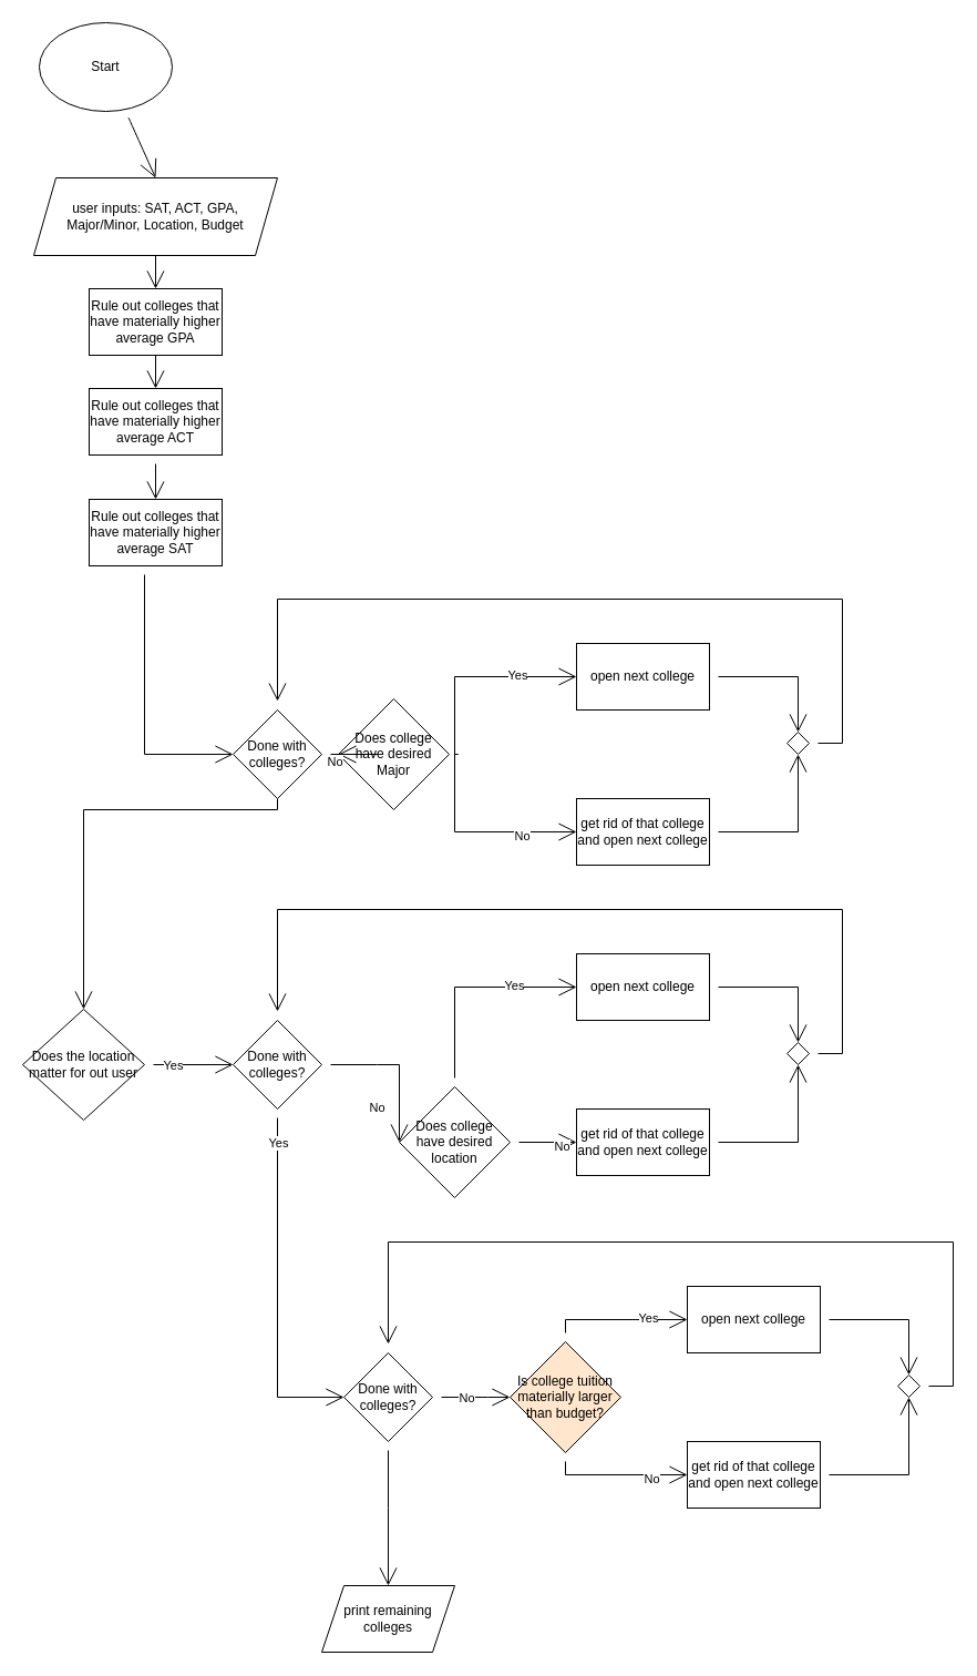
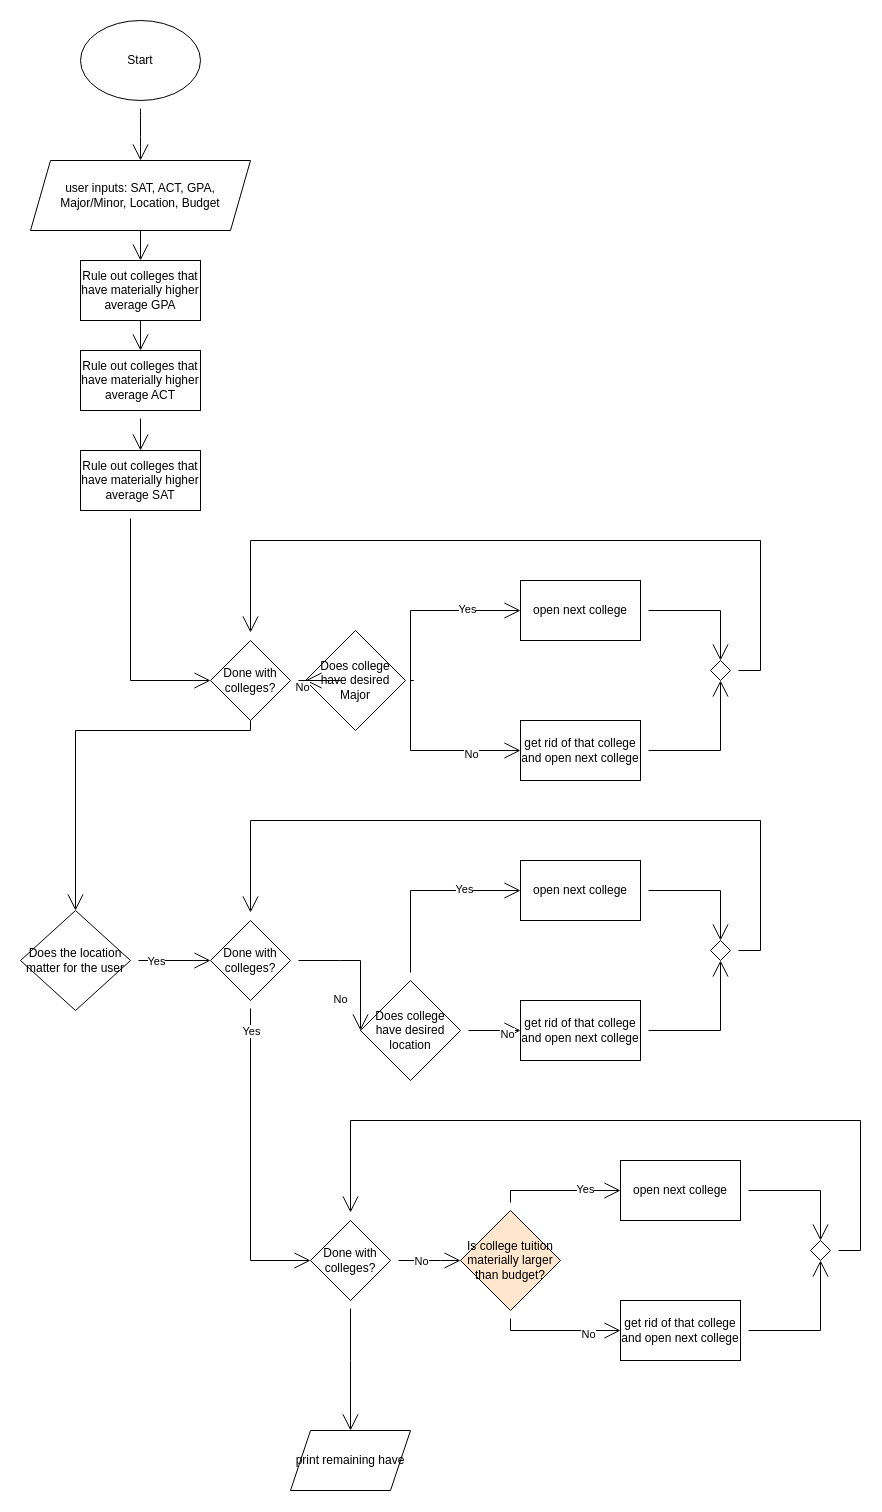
  <mxCell id="0" />
  <mxCell id="1" parent="0" />
  <mxCell id="2" style="edgeStyle=orthogonalEdgeStyle;rounded=0;orthogonalLoop=1;jettySize=auto;html=1;entryX=0.5;entryY=0;entryDx=0;entryDy=0;endArrow=open;startSize=14;endSize=14;sourcePerimeterSpacing=8;targetPerimeterSpacing=8;" edge="1" parent="1" source="3" target="7"><mxGeometry relative="1" as="geometry" /></mxCell>
  <mxCell id="3" value="user inputs: SAT, ACT, GPA, Major/Minor, Location, Budget" style="shape=parallelogram;perimeter=parallelogramPerimeter;whiteSpace=wrap;html=1;fixedSize=1;hachureGap=4;pointerEvents=0;" parent="1" vertex="1"><mxGeometry x="30" y="160" width="220" height="70" as="geometry" /></mxCell>
  <mxCell id="4" style="edgeStyle=none;curved=1;rounded=0;orthogonalLoop=1;jettySize=auto;html=1;entryX=0.5;entryY=0;entryDx=0;entryDy=0;endArrow=open;startSize=14;endSize=14;sourcePerimeterSpacing=8;targetPerimeterSpacing=8;" parent="1" source="5" target="3" edge="1"><mxGeometry relative="1" as="geometry" /></mxCell>
- <mxCell id="5" value="Start" style="ellipse;whiteSpace=wrap;html=1;hachureGap=4;pointerEvents=0;" parent="1" vertex="1"><mxGeometry x="35" y="20" width="120" height="80" as="geometry" /></mxCell>
+ <mxCell id="5" value="Start" style="ellipse;whiteSpace=wrap;html=1;hachureGap=4;pointerEvents=0;" parent="1" vertex="1"><mxGeometry x="80" y="20" width="120" height="80" as="geometry" /></mxCell>
  <mxCell id="6" style="edgeStyle=orthogonalEdgeStyle;rounded=0;orthogonalLoop=1;jettySize=auto;html=1;entryX=0.5;entryY=0;entryDx=0;entryDy=0;endArrow=open;startSize=14;endSize=14;sourcePerimeterSpacing=8;targetPerimeterSpacing=8;" edge="1" parent="1" source="7" target="9"><mxGeometry relative="1" as="geometry" /></mxCell>
  <mxCell id="7" value="Rule out colleges that have materially higher average GPA" style="rounded=0;whiteSpace=wrap;html=1;hachureGap=4;pointerEvents=0;" parent="1" vertex="1"><mxGeometry x="80" y="260" width="120" height="60" as="geometry" /></mxCell>
  <mxCell id="8" style="edgeStyle=orthogonalEdgeStyle;rounded=0;orthogonalLoop=1;jettySize=auto;html=1;entryX=0.5;entryY=0;entryDx=0;entryDy=0;endArrow=open;startSize=14;endSize=14;sourcePerimeterSpacing=8;targetPerimeterSpacing=8;" edge="1" parent="1" source="9" target="11"><mxGeometry relative="1" as="geometry" /></mxCell>
  <mxCell id="9" value="Rule out colleges that have materially higher average ACT" style="rounded=0;whiteSpace=wrap;html=1;hachureGap=4;pointerEvents=0;" parent="1" vertex="1"><mxGeometry x="80" y="350" width="120" height="60" as="geometry" /></mxCell>
  <mxCell id="10" style="edgeStyle=orthogonalEdgeStyle;rounded=0;orthogonalLoop=1;jettySize=auto;html=1;entryX=0;entryY=0.5;entryDx=0;entryDy=0;endArrow=open;startSize=14;endSize=14;sourcePerimeterSpacing=8;targetPerimeterSpacing=8;" parent="1" source="11" target="26" edge="1"><mxGeometry relative="1" as="geometry"><Array as="points"><mxPoint x="130" y="680" /></Array></mxGeometry></mxCell>
  <mxCell id="11" value="Rule out colleges that have materially higher average SAT" style="rounded=0;whiteSpace=wrap;html=1;hachureGap=4;pointerEvents=0;" parent="1" vertex="1"><mxGeometry x="80" y="450" width="120" height="60" as="geometry" /></mxCell>
  <mxCell id="12" style="edgeStyle=orthogonalEdgeStyle;rounded=0;orthogonalLoop=1;jettySize=auto;html=1;entryX=0;entryY=0.5;entryDx=0;entryDy=0;endArrow=open;startSize=14;endSize=14;sourcePerimeterSpacing=8;targetPerimeterSpacing=8;" parent="1" source="16" target="18" edge="1"><mxGeometry relative="1" as="geometry"><Array as="points"><mxPoint x="410" y="750" /></Array></mxGeometry></mxCell>
  <mxCell id="13" value="No" style="edgeLabel;html=1;align=center;verticalAlign=middle;resizable=0;points=[];" parent="12" vertex="1" connectable="0"><mxGeometry x="0.459" y="-3" relative="1" as="geometry"><mxPoint as="offset" /></mxGeometry></mxCell>
  <mxCell id="14" style="edgeStyle=orthogonalEdgeStyle;rounded=0;orthogonalLoop=1;jettySize=auto;html=1;entryX=0;entryY=0.5;entryDx=0;entryDy=0;endArrow=open;startSize=14;endSize=14;sourcePerimeterSpacing=8;targetPerimeterSpacing=8;" parent="1" source="16" target="20" edge="1"><mxGeometry relative="1" as="geometry"><Array as="points"><mxPoint x="410" y="610" /></Array></mxGeometry></mxCell>
  <mxCell id="15" value="Yes" style="edgeLabel;html=1;align=center;verticalAlign=middle;resizable=0;points=[];" parent="14" vertex="1" connectable="0"><mxGeometry x="0.41" y="2" relative="1" as="geometry"><mxPoint as="offset" /></mxGeometry></mxCell>
  <mxCell id="16" value="Does college have desired Major" style="rhombus;whiteSpace=wrap;html=1;hachureGap=4;pointerEvents=0;" parent="1" vertex="1"><mxGeometry x="305" y="630" width="100" height="100" as="geometry" /></mxCell>
  <mxCell id="17" style="edgeStyle=orthogonalEdgeStyle;rounded=0;orthogonalLoop=1;jettySize=auto;html=1;entryX=0.5;entryY=1;entryDx=0;entryDy=0;endArrow=open;startSize=14;endSize=14;sourcePerimeterSpacing=8;targetPerimeterSpacing=8;" parent="1" source="18" target="22" edge="1"><mxGeometry relative="1" as="geometry" /></mxCell>
  <mxCell id="18" value="get rid of that college and open next college" style="rounded=0;whiteSpace=wrap;html=1;hachureGap=4;pointerEvents=0;" parent="1" vertex="1"><mxGeometry x="520" y="720" width="120" height="60" as="geometry" /></mxCell>
  <mxCell id="19" style="edgeStyle=orthogonalEdgeStyle;rounded=0;orthogonalLoop=1;jettySize=auto;html=1;entryX=0.5;entryY=0;entryDx=0;entryDy=0;endArrow=open;startSize=14;endSize=14;sourcePerimeterSpacing=8;targetPerimeterSpacing=8;" parent="1" source="20" target="22" edge="1"><mxGeometry relative="1" as="geometry" /></mxCell>
  <mxCell id="20" value="open next college" style="rounded=0;whiteSpace=wrap;html=1;hachureGap=4;pointerEvents=0;" parent="1" vertex="1"><mxGeometry x="520" y="580" width="120" height="60" as="geometry" /></mxCell>
  <mxCell id="21" style="edgeStyle=orthogonalEdgeStyle;rounded=0;orthogonalLoop=1;jettySize=auto;html=1;endArrow=open;startSize=14;endSize=14;sourcePerimeterSpacing=8;targetPerimeterSpacing=8;" parent="1" source="22" target="26" edge="1"><mxGeometry relative="1" as="geometry"><mxPoint x="280" y="640" as="targetPoint" /><Array as="points"><mxPoint x="760" y="670" /><mxPoint x="760" y="540" /><mxPoint x="250" y="540" /></Array></mxGeometry></mxCell>
  <mxCell id="22" value="" style="rhombus;whiteSpace=wrap;html=1;hachureGap=4;pointerEvents=0;" parent="1" vertex="1"><mxGeometry x="710" y="660" width="20" height="20" as="geometry" /></mxCell>
  <mxCell id="23" style="edgeStyle=orthogonalEdgeStyle;rounded=0;orthogonalLoop=1;jettySize=auto;html=1;entryX=0;entryY=0.5;entryDx=0;entryDy=0;endArrow=open;startSize=14;endSize=14;sourcePerimeterSpacing=8;targetPerimeterSpacing=8;" parent="1" source="26" target="16" edge="1"><mxGeometry relative="1" as="geometry"><Array as="points"><mxPoint x="340" y="680" /><mxPoint x="340" y="680" /></Array></mxGeometry></mxCell>
  <mxCell id="24" value="No" style="edgeLabel;html=1;align=center;verticalAlign=middle;resizable=0;points=[];" parent="23" vertex="1" connectable="0"><mxGeometry x="0.469" y="3" relative="1" as="geometry"><mxPoint x="-24" y="3" as="offset" /></mxGeometry></mxCell>
  <mxCell id="25" style="edgeStyle=orthogonalEdgeStyle;rounded=0;orthogonalLoop=1;jettySize=auto;html=1;entryX=0.5;entryY=0;entryDx=0;entryDy=0;endArrow=open;startSize=14;endSize=14;sourcePerimeterSpacing=8;targetPerimeterSpacing=8;exitX=0.5;exitY=1;exitDx=0;exitDy=0;" parent="1" source="26" target="45" edge="1"><mxGeometry relative="1" as="geometry"><Array as="points"><mxPoint x="250" y="730" /><mxPoint x="75" y="730" /></Array></mxGeometry></mxCell>
  <mxCell id="26" value="Done with colleges?" style="rhombus;whiteSpace=wrap;html=1;hachureGap=4;pointerEvents=0;" parent="1" vertex="1"><mxGeometry x="210" y="640" width="80" height="80" as="geometry" /></mxCell>
  <mxCell id="27" style="edgeStyle=orthogonalEdgeStyle;rounded=0;orthogonalLoop=1;jettySize=auto;html=1;entryX=0;entryY=0.5;entryDx=0;entryDy=0;endArrow=open;startSize=14;endSize=14;sourcePerimeterSpacing=8;targetPerimeterSpacing=8;" parent="1" source="31" target="33" edge="1"><mxGeometry relative="1" as="geometry"><Array as="points"><mxPoint x="410" y="1030" /></Array></mxGeometry></mxCell>
  <mxCell id="28" value="No" style="edgeLabel;html=1;align=center;verticalAlign=middle;resizable=0;points=[];" parent="27" vertex="1" connectable="0"><mxGeometry x="0.459" y="-3" relative="1" as="geometry"><mxPoint as="offset" /></mxGeometry></mxCell>
  <mxCell id="29" style="edgeStyle=orthogonalEdgeStyle;rounded=0;orthogonalLoop=1;jettySize=auto;html=1;entryX=0;entryY=0.5;entryDx=0;entryDy=0;endArrow=open;startSize=14;endSize=14;sourcePerimeterSpacing=8;targetPerimeterSpacing=8;" parent="1" source="31" target="35" edge="1"><mxGeometry relative="1" as="geometry"><Array as="points"><mxPoint x="410" y="890" /></Array></mxGeometry></mxCell>
  <mxCell id="30" value="Yes" style="edgeLabel;html=1;align=center;verticalAlign=middle;resizable=0;points=[];" parent="29" vertex="1" connectable="0"><mxGeometry x="0.41" y="2" relative="1" as="geometry"><mxPoint as="offset" /></mxGeometry></mxCell>
  <mxCell id="31" value="Does college have desired location" style="rhombus;whiteSpace=wrap;html=1;hachureGap=4;pointerEvents=0;" parent="1" vertex="1"><mxGeometry x="360" y="980" width="100" height="100" as="geometry" /></mxCell>
  <mxCell id="32" style="edgeStyle=orthogonalEdgeStyle;rounded=0;orthogonalLoop=1;jettySize=auto;html=1;entryX=0.5;entryY=1;entryDx=0;entryDy=0;endArrow=open;startSize=14;endSize=14;sourcePerimeterSpacing=8;targetPerimeterSpacing=8;" parent="1" source="33" target="37" edge="1"><mxGeometry relative="1" as="geometry" /></mxCell>
  <mxCell id="33" value="get rid of that college and open next college" style="rounded=0;whiteSpace=wrap;html=1;hachureGap=4;pointerEvents=0;" parent="1" vertex="1"><mxGeometry x="520" y="1000" width="120" height="60" as="geometry" /></mxCell>
  <mxCell id="34" style="edgeStyle=orthogonalEdgeStyle;rounded=0;orthogonalLoop=1;jettySize=auto;html=1;entryX=0.5;entryY=0;entryDx=0;entryDy=0;endArrow=open;startSize=14;endSize=14;sourcePerimeterSpacing=8;targetPerimeterSpacing=8;" parent="1" source="35" target="37" edge="1"><mxGeometry relative="1" as="geometry" /></mxCell>
  <mxCell id="35" value="open next college" style="rounded=0;whiteSpace=wrap;html=1;hachureGap=4;pointerEvents=0;" parent="1" vertex="1"><mxGeometry x="520" y="860" width="120" height="60" as="geometry" /></mxCell>
  <mxCell id="36" style="edgeStyle=orthogonalEdgeStyle;rounded=0;orthogonalLoop=1;jettySize=auto;html=1;endArrow=open;startSize=14;endSize=14;sourcePerimeterSpacing=8;targetPerimeterSpacing=8;" parent="1" source="37" target="42" edge="1"><mxGeometry relative="1" as="geometry"><mxPoint x="280" y="920" as="targetPoint" /><Array as="points"><mxPoint x="760" y="950" /><mxPoint x="760" y="820" /><mxPoint x="250" y="820" /></Array></mxGeometry></mxCell>
  <mxCell id="37" value="" style="rhombus;whiteSpace=wrap;html=1;hachureGap=4;pointerEvents=0;" parent="1" vertex="1"><mxGeometry x="710" y="940" width="20" height="20" as="geometry" /></mxCell>
  <mxCell id="38" style="edgeStyle=orthogonalEdgeStyle;rounded=0;orthogonalLoop=1;jettySize=auto;html=1;entryX=0;entryY=0.5;entryDx=0;entryDy=0;endArrow=open;startSize=14;endSize=14;sourcePerimeterSpacing=8;targetPerimeterSpacing=8;" parent="1" source="42" target="31" edge="1"><mxGeometry relative="1" as="geometry"><Array as="points"><mxPoint x="340" y="960" /><mxPoint x="340" y="960" /></Array></mxGeometry></mxCell>
  <mxCell id="39" value="No" style="edgeLabel;html=1;align=center;verticalAlign=middle;resizable=0;points=[];" parent="38" vertex="1" connectable="0"><mxGeometry x="0.469" y="3" relative="1" as="geometry"><mxPoint x="-24" y="3" as="offset" /></mxGeometry></mxCell>
  <mxCell id="40" style="edgeStyle=orthogonalEdgeStyle;rounded=0;orthogonalLoop=1;jettySize=auto;html=1;entryX=0;entryY=0.5;entryDx=0;entryDy=0;endArrow=open;startSize=14;endSize=14;sourcePerimeterSpacing=8;targetPerimeterSpacing=8;" parent="1" source="42" target="60" edge="1"><mxGeometry relative="1" as="geometry"><Array as="points"><mxPoint x="250" y="1260" /></Array></mxGeometry></mxCell>
  <mxCell id="41" value="Yes" style="edgeLabel;html=1;align=center;verticalAlign=middle;resizable=0;points=[];" parent="40" vertex="1" connectable="0"><mxGeometry x="0.213" relative="1" as="geometry"><mxPoint y="-167" as="offset" /></mxGeometry></mxCell>
  <mxCell id="42" value="Done with colleges?" style="rhombus;whiteSpace=wrap;html=1;hachureGap=4;pointerEvents=0;" parent="1" vertex="1"><mxGeometry x="210" y="920" width="80" height="80" as="geometry" /></mxCell>
  <mxCell id="43" style="edgeStyle=orthogonalEdgeStyle;rounded=0;orthogonalLoop=1;jettySize=auto;html=1;entryX=0;entryY=0.5;entryDx=0;entryDy=0;endArrow=open;startSize=14;endSize=14;sourcePerimeterSpacing=8;targetPerimeterSpacing=8;" parent="1" source="45" target="42" edge="1"><mxGeometry relative="1" as="geometry"><Array as="points"><mxPoint x="160" y="960" /><mxPoint x="160" y="960" /></Array></mxGeometry></mxCell>
  <mxCell id="44" value="Yes" style="edgeLabel;html=1;align=center;verticalAlign=middle;resizable=0;points=[];" parent="43" vertex="1" connectable="0"><mxGeometry x="-0.527" relative="1" as="geometry"><mxPoint as="offset" /></mxGeometry></mxCell>
- <mxCell id="45" value="Does the location matter for out user" style="rhombus;whiteSpace=wrap;html=1;hachureGap=4;pointerEvents=0;" parent="1" vertex="1"><mxGeometry x="20" y="910" width="110" height="100" as="geometry" /></mxCell>
+ <mxCell id="45" value="Does the location matter for the user" style="rhombus;whiteSpace=wrap;html=1;hachureGap=4;pointerEvents=0;" parent="1" vertex="1"><mxGeometry x="20" y="910" width="110" height="100" as="geometry" /></mxCell>
  <mxCell id="46" style="edgeStyle=orthogonalEdgeStyle;rounded=0;orthogonalLoop=1;jettySize=auto;html=1;entryX=0;entryY=0.5;entryDx=0;entryDy=0;endArrow=open;startSize=14;endSize=14;sourcePerimeterSpacing=8;targetPerimeterSpacing=8;" parent="1" source="50" target="52" edge="1"><mxGeometry relative="1" as="geometry"><Array as="points"><mxPoint x="510" y="1330" /></Array></mxGeometry></mxCell>
  <mxCell id="47" value="No" style="edgeLabel;html=1;align=center;verticalAlign=middle;resizable=0;points=[];" parent="46" vertex="1" connectable="0"><mxGeometry x="0.459" y="-3" relative="1" as="geometry"><mxPoint as="offset" /></mxGeometry></mxCell>
  <mxCell id="48" style="edgeStyle=orthogonalEdgeStyle;rounded=0;orthogonalLoop=1;jettySize=auto;html=1;entryX=0;entryY=0.5;entryDx=0;entryDy=0;endArrow=open;startSize=14;endSize=14;sourcePerimeterSpacing=8;targetPerimeterSpacing=8;" parent="1" source="50" target="54" edge="1"><mxGeometry relative="1" as="geometry"><Array as="points"><mxPoint x="510" y="1190" /></Array></mxGeometry></mxCell>
  <mxCell id="49" value="Yes" style="edgeLabel;html=1;align=center;verticalAlign=middle;resizable=0;points=[];" parent="48" vertex="1" connectable="0"><mxGeometry x="0.41" y="2" relative="1" as="geometry"><mxPoint as="offset" /></mxGeometry></mxCell>
  <mxCell id="50" value="Is college tuition materially larger than budget?" style="rhombus;whiteSpace=wrap;html=1;hachureGap=4;pointerEvents=0;fillColor=#ffe6cc;" parent="1" vertex="1"><mxGeometry x="460" y="1210" width="100" height="100" as="geometry" /></mxCell>
  <mxCell id="51" style="edgeStyle=orthogonalEdgeStyle;rounded=0;orthogonalLoop=1;jettySize=auto;html=1;entryX=0.5;entryY=1;entryDx=0;entryDy=0;endArrow=open;startSize=14;endSize=14;sourcePerimeterSpacing=8;targetPerimeterSpacing=8;" parent="1" source="52" target="56" edge="1"><mxGeometry relative="1" as="geometry" /></mxCell>
  <mxCell id="52" value="get rid of that college and open next college" style="rounded=0;whiteSpace=wrap;html=1;hachureGap=4;pointerEvents=0;" parent="1" vertex="1"><mxGeometry x="620" y="1300" width="120" height="60" as="geometry" /></mxCell>
  <mxCell id="53" style="edgeStyle=orthogonalEdgeStyle;rounded=0;orthogonalLoop=1;jettySize=auto;html=1;entryX=0.5;entryY=0;entryDx=0;entryDy=0;endArrow=open;startSize=14;endSize=14;sourcePerimeterSpacing=8;targetPerimeterSpacing=8;" parent="1" source="54" target="56" edge="1"><mxGeometry relative="1" as="geometry" /></mxCell>
  <mxCell id="54" value="open next college" style="rounded=0;whiteSpace=wrap;html=1;hachureGap=4;pointerEvents=0;" parent="1" vertex="1"><mxGeometry x="620" y="1160" width="120" height="60" as="geometry" /></mxCell>
  <mxCell id="55" style="edgeStyle=orthogonalEdgeStyle;rounded=0;orthogonalLoop=1;jettySize=auto;html=1;endArrow=open;startSize=14;endSize=14;sourcePerimeterSpacing=8;targetPerimeterSpacing=8;" parent="1" source="56" target="60" edge="1"><mxGeometry relative="1" as="geometry"><mxPoint x="380" y="1220" as="targetPoint" /><Array as="points"><mxPoint x="860" y="1250" /><mxPoint x="860" y="1120" /><mxPoint x="350" y="1120" /></Array></mxGeometry></mxCell>
  <mxCell id="56" value="" style="rhombus;whiteSpace=wrap;html=1;hachureGap=4;pointerEvents=0;" parent="1" vertex="1"><mxGeometry x="810" y="1240" width="20" height="20" as="geometry" /></mxCell>
  <mxCell id="57" style="edgeStyle=orthogonalEdgeStyle;rounded=0;orthogonalLoop=1;jettySize=auto;html=1;entryX=0;entryY=0.5;entryDx=0;entryDy=0;endArrow=open;startSize=14;endSize=14;sourcePerimeterSpacing=8;targetPerimeterSpacing=8;" parent="1" source="60" target="50" edge="1"><mxGeometry relative="1" as="geometry"><Array as="points"><mxPoint x="440" y="1260" /><mxPoint x="440" y="1260" /></Array></mxGeometry></mxCell>
  <mxCell id="58" value="No" style="edgeLabel;html=1;align=center;verticalAlign=middle;resizable=0;points=[];" parent="57" vertex="1" connectable="0"><mxGeometry x="0.469" y="3" relative="1" as="geometry"><mxPoint x="-24" y="3" as="offset" /></mxGeometry></mxCell>
  <mxCell id="59" style="edgeStyle=orthogonalEdgeStyle;rounded=0;orthogonalLoop=1;jettySize=auto;html=1;endArrow=open;startSize=14;endSize=14;sourcePerimeterSpacing=8;targetPerimeterSpacing=8;" parent="1" source="60" edge="1"><mxGeometry relative="1" as="geometry"><mxPoint x="350" y="1430" as="targetPoint" /></mxGeometry></mxCell>
  <mxCell id="60" value="Done with colleges?" style="rhombus;whiteSpace=wrap;html=1;hachureGap=4;pointerEvents=0;" parent="1" vertex="1"><mxGeometry x="310" y="1220" width="80" height="80" as="geometry" /></mxCell>
- <mxCell id="61" value="print remaining colleges" style="shape=parallelogram;perimeter=parallelogramPerimeter;whiteSpace=wrap;html=1;fixedSize=1;hachureGap=4;pointerEvents=0;" parent="1" vertex="1"><mxGeometry x="290" y="1430" width="120" height="60" as="geometry" /></mxCell>
+ <mxCell id="61" value="print remaining have" style="shape=parallelogram;perimeter=parallelogramPerimeter;whiteSpace=wrap;html=1;fixedSize=1;hachureGap=4;pointerEvents=0;" parent="1" vertex="1"><mxGeometry x="290" y="1430" width="120" height="60" as="geometry" /></mxCell>
